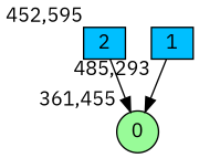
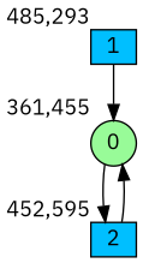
  digraph {
    bgcolor=white
    fontname="IBM Plex Sans"
    node [fillcolor=deepskyblue fixedsize=true fontname="IBM Plex Sans" shape=box style=filled]
    edge [fontname="IBM Plex Sans"]
    0 [fillcolor=palegreen height=0.3 shape=circle width=0.4 xlabel="361,455"]
    2 [height=0.3 width=0.4 xlabel="452,595"]
    1 [height=0.3 width=0.4 xlabel="485,293"]
+   0 -> 2
    2 -> 0
    1 -> 0
  }
